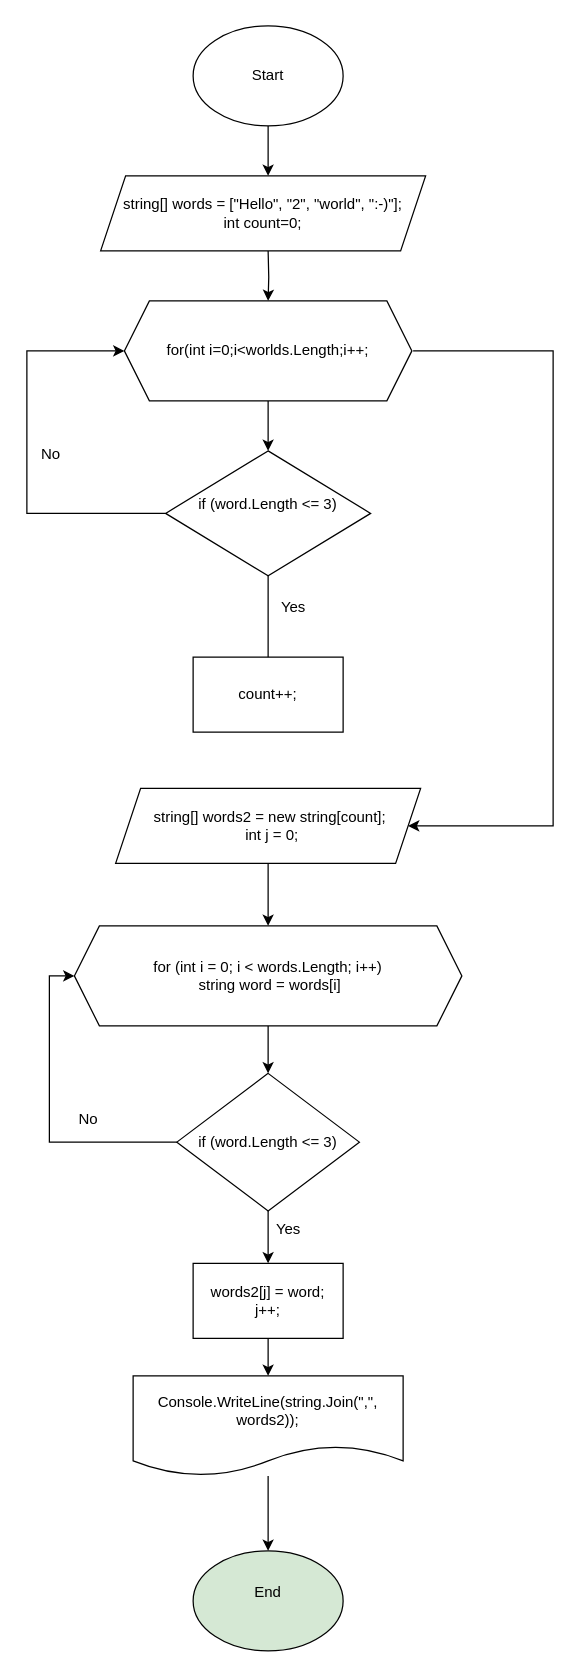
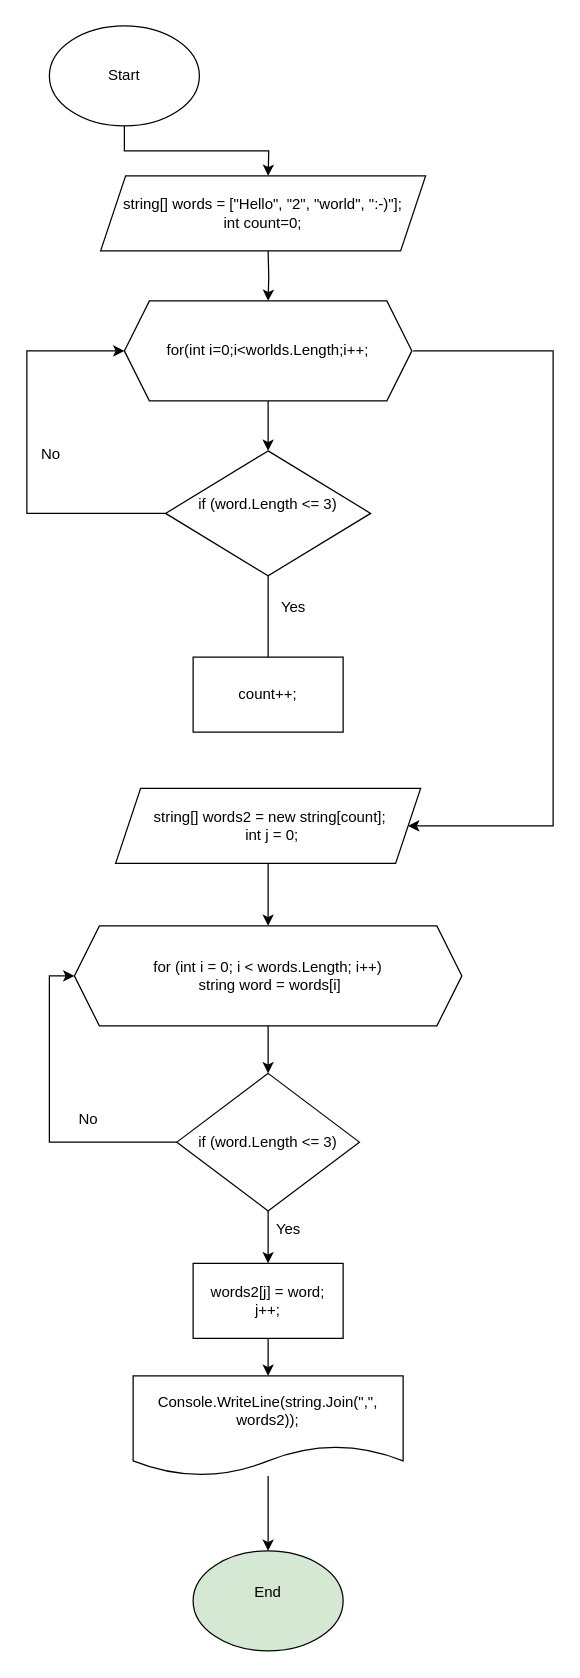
  <mxCell id="0" />
  <mxCell id="1" parent="0" />
  <mxCell id="2" style="edgeStyle=orthogonalEdgeStyle;rounded=0;orthogonalLoop=1;jettySize=auto;html=1;exitX=0.5;exitY=1;exitDx=0;exitDy=0;" edge="1" parent="1" source="3"><mxGeometry relative="1" as="geometry"><mxPoint x="214" y="140" as="targetPoint" /></mxGeometry></mxCell>
- <mxCell id="3" value="Start" style="ellipse;whiteSpace=wrap;html=1;" vertex="1" parent="1"><mxGeometry x="154" y="20" width="120" height="80" as="geometry" /></mxCell>
+ <mxCell id="3" value="Start" style="ellipse;whiteSpace=wrap;html=1;" vertex="1" parent="1"><mxGeometry x="39" y="20" width="120" height="80" as="geometry" /></mxCell>
  <mxCell id="4" style="edgeStyle=orthogonalEdgeStyle;rounded=0;orthogonalLoop=1;jettySize=auto;html=1;exitX=0.5;exitY=1;exitDx=0;exitDy=0;entryX=0.5;entryY=0;entryDx=0;entryDy=0;" edge="1" parent="1" target="7"><mxGeometry relative="1" as="geometry"><mxPoint x="214" y="200" as="sourcePoint" /></mxGeometry></mxCell>
  <mxCell id="5" value="" style="edgeStyle=orthogonalEdgeStyle;rounded=0;orthogonalLoop=1;jettySize=auto;html=1;" edge="1" parent="1" source="7" target="10"><mxGeometry relative="1" as="geometry" /></mxCell>
  <mxCell id="6" style="edgeStyle=orthogonalEdgeStyle;rounded=0;orthogonalLoop=1;jettySize=auto;html=1;" edge="1" parent="1" target="16"><mxGeometry relative="1" as="geometry"><mxPoint x="220" y="650" as="targetPoint" /><mxPoint x="330" y="280" as="sourcePoint" /><Array as="points"><mxPoint x="442" y="280" /><mxPoint x="442" y="660" /></Array></mxGeometry></mxCell>
  <mxCell id="7" value="for(int i=0;i&amp;lt;worlds.Length;i++;" style="shape=hexagon;perimeter=hexagonPerimeter2;whiteSpace=wrap;html=1;fixedSize=1;" vertex="1" parent="1"><mxGeometry x="99" y="240" width="230" height="80" as="geometry" /></mxCell>
  <mxCell id="8" style="edgeStyle=orthogonalEdgeStyle;rounded=0;orthogonalLoop=1;jettySize=auto;html=1;" edge="1" parent="1" source="10"><mxGeometry relative="1" as="geometry"><mxPoint x="214" y="570" as="targetPoint" /></mxGeometry></mxCell>
  <mxCell id="9" style="edgeStyle=orthogonalEdgeStyle;rounded=0;orthogonalLoop=1;jettySize=auto;html=1;entryX=0;entryY=0.5;entryDx=0;entryDy=0;" edge="1" parent="1" source="10" target="7"><mxGeometry relative="1" as="geometry"><mxPoint x="20" y="250" as="targetPoint" /><Array as="points"><mxPoint x="21" y="410" /><mxPoint x="21" y="280" /></Array></mxGeometry></mxCell>
  <mxCell id="10" value="&lt;div&gt;if (word.Length &amp;lt;= 3)&lt;/div&gt;&lt;div&gt;&amp;nbsp; &amp;nbsp;&amp;nbsp;&lt;/div&gt;" style="rhombus;whiteSpace=wrap;html=1;" vertex="1" parent="1"><mxGeometry x="132" y="360" width="164" height="100" as="geometry" /></mxCell>
  <mxCell id="11" value="No" style="text;html=1;align=center;verticalAlign=middle;resizable=0;points=[];autosize=1;strokeColor=none;fillColor=none;" vertex="1" parent="1"><mxGeometry x="20" y="348" width="40" height="30" as="geometry" /></mxCell>
  <mxCell id="12" value="Yes" style="text;html=1;align=center;verticalAlign=middle;resizable=0;points=[];autosize=1;strokeColor=none;fillColor=none;" vertex="1" parent="1"><mxGeometry x="214" y="470" width="40" height="30" as="geometry" /></mxCell>
  <mxCell id="13" value="count++;" style="rounded=0;whiteSpace=wrap;html=1;" vertex="1" parent="1"><mxGeometry x="154" y="525" width="120" height="60" as="geometry" /></mxCell>
  <mxCell id="14" value="string[] words = [&quot;Hello&quot;, &quot;2&quot;, &quot;world&quot;, &quot;:-)&quot;];&lt;br&gt;int count=0;" style="shape=parallelogram;perimeter=parallelogramPerimeter;whiteSpace=wrap;html=1;fixedSize=1;" vertex="1" parent="1"><mxGeometry x="80" y="140" width="260" height="60" as="geometry" /></mxCell>
  <mxCell id="15" style="edgeStyle=orthogonalEdgeStyle;rounded=0;orthogonalLoop=1;jettySize=auto;html=1;entryX=0.5;entryY=0;entryDx=0;entryDy=0;" edge="1" parent="1" source="16" target="18"><mxGeometry relative="1" as="geometry" /></mxCell>
  <mxCell id="16" value="&lt;div&gt;&amp;nbsp;string[] words2 = new string[count];&lt;/div&gt;&lt;div&gt;&amp;nbsp; int j = 0;&lt;/div&gt;" style="shape=parallelogram;perimeter=parallelogramPerimeter;whiteSpace=wrap;html=1;fixedSize=1;" vertex="1" parent="1"><mxGeometry x="92" y="630" width="244" height="60" as="geometry" /></mxCell>
  <mxCell id="17" style="edgeStyle=orthogonalEdgeStyle;rounded=0;orthogonalLoop=1;jettySize=auto;html=1;exitX=0.5;exitY=1;exitDx=0;exitDy=0;" edge="1" parent="1" source="18" target="21"><mxGeometry relative="1" as="geometry" /></mxCell>
  <mxCell id="18" value="for (int i = 0; i &amp;lt; words.Length; i++)&lt;br&gt;&amp;nbsp;string word = words[i]" style="shape=hexagon;perimeter=hexagonPerimeter2;whiteSpace=wrap;html=1;fixedSize=1;" vertex="1" parent="1"><mxGeometry x="59" y="740" width="310" height="80" as="geometry" /></mxCell>
  <mxCell id="19" style="edgeStyle=orthogonalEdgeStyle;rounded=0;orthogonalLoop=1;jettySize=auto;html=1;exitX=0;exitY=0.5;exitDx=0;exitDy=0;entryX=0;entryY=0.5;entryDx=0;entryDy=0;" edge="1" parent="1" source="21" target="18"><mxGeometry relative="1" as="geometry"><mxPoint x="-10" y="840" as="targetPoint" /></mxGeometry></mxCell>
  <mxCell id="20" style="edgeStyle=orthogonalEdgeStyle;rounded=0;orthogonalLoop=1;jettySize=auto;html=1;exitX=0.5;exitY=1;exitDx=0;exitDy=0;entryX=0.5;entryY=0;entryDx=0;entryDy=0;" edge="1" parent="1" source="21" target="24"><mxGeometry relative="1" as="geometry" /></mxCell>
  <mxCell id="21" value="if (word.Length &amp;lt;= 3)" style="rhombus;whiteSpace=wrap;html=1;" vertex="1" parent="1"><mxGeometry x="141" y="858" width="146" height="110" as="geometry" /></mxCell>
  <mxCell id="22" value="No" style="text;html=1;align=center;verticalAlign=middle;resizable=0;points=[];autosize=1;strokeColor=none;fillColor=none;" vertex="1" parent="1"><mxGeometry x="50" y="880" width="40" height="30" as="geometry" /></mxCell>
  <mxCell id="23" style="edgeStyle=orthogonalEdgeStyle;rounded=0;orthogonalLoop=1;jettySize=auto;html=1;exitX=0.5;exitY=1;exitDx=0;exitDy=0;entryX=0.5;entryY=0;entryDx=0;entryDy=0;" edge="1" parent="1" source="24" target="26"><mxGeometry relative="1" as="geometry" /></mxCell>
  <mxCell id="24" value="&lt;div&gt;words2[j] = word;&lt;/div&gt;&lt;div&gt;j++;&lt;/div&gt;" style="rounded=0;whiteSpace=wrap;html=1;" vertex="1" parent="1"><mxGeometry x="154" y="1010" width="120" height="60" as="geometry" /></mxCell>
  <mxCell id="25" style="edgeStyle=orthogonalEdgeStyle;rounded=0;orthogonalLoop=1;jettySize=auto;html=1;entryX=0.5;entryY=0;entryDx=0;entryDy=0;" edge="1" parent="1" source="26" target="27"><mxGeometry relative="1" as="geometry" /></mxCell>
  <mxCell id="26" value="Console.WriteLine(string.Join(&quot;,&quot;, words2));" style="shape=document;whiteSpace=wrap;html=1;boundedLbl=1;" vertex="1" parent="1"><mxGeometry x="106" y="1100" width="216" height="80" as="geometry" /></mxCell>
  <mxCell id="27" value="End&lt;div&gt;&lt;br/&gt;&lt;/div&gt;" style="ellipse;whiteSpace=wrap;html=1;fillColor=#d5e8d4;" vertex="1" parent="1"><mxGeometry x="154" y="1240" width="120" height="80" as="geometry" /></mxCell>
  <mxCell id="28" value="Yes" style="text;html=1;align=center;verticalAlign=middle;resizable=0;points=[];autosize=1;strokeColor=none;fillColor=none;" vertex="1" parent="1"><mxGeometry x="210" y="968" width="40" height="30" as="geometry" /></mxCell>
